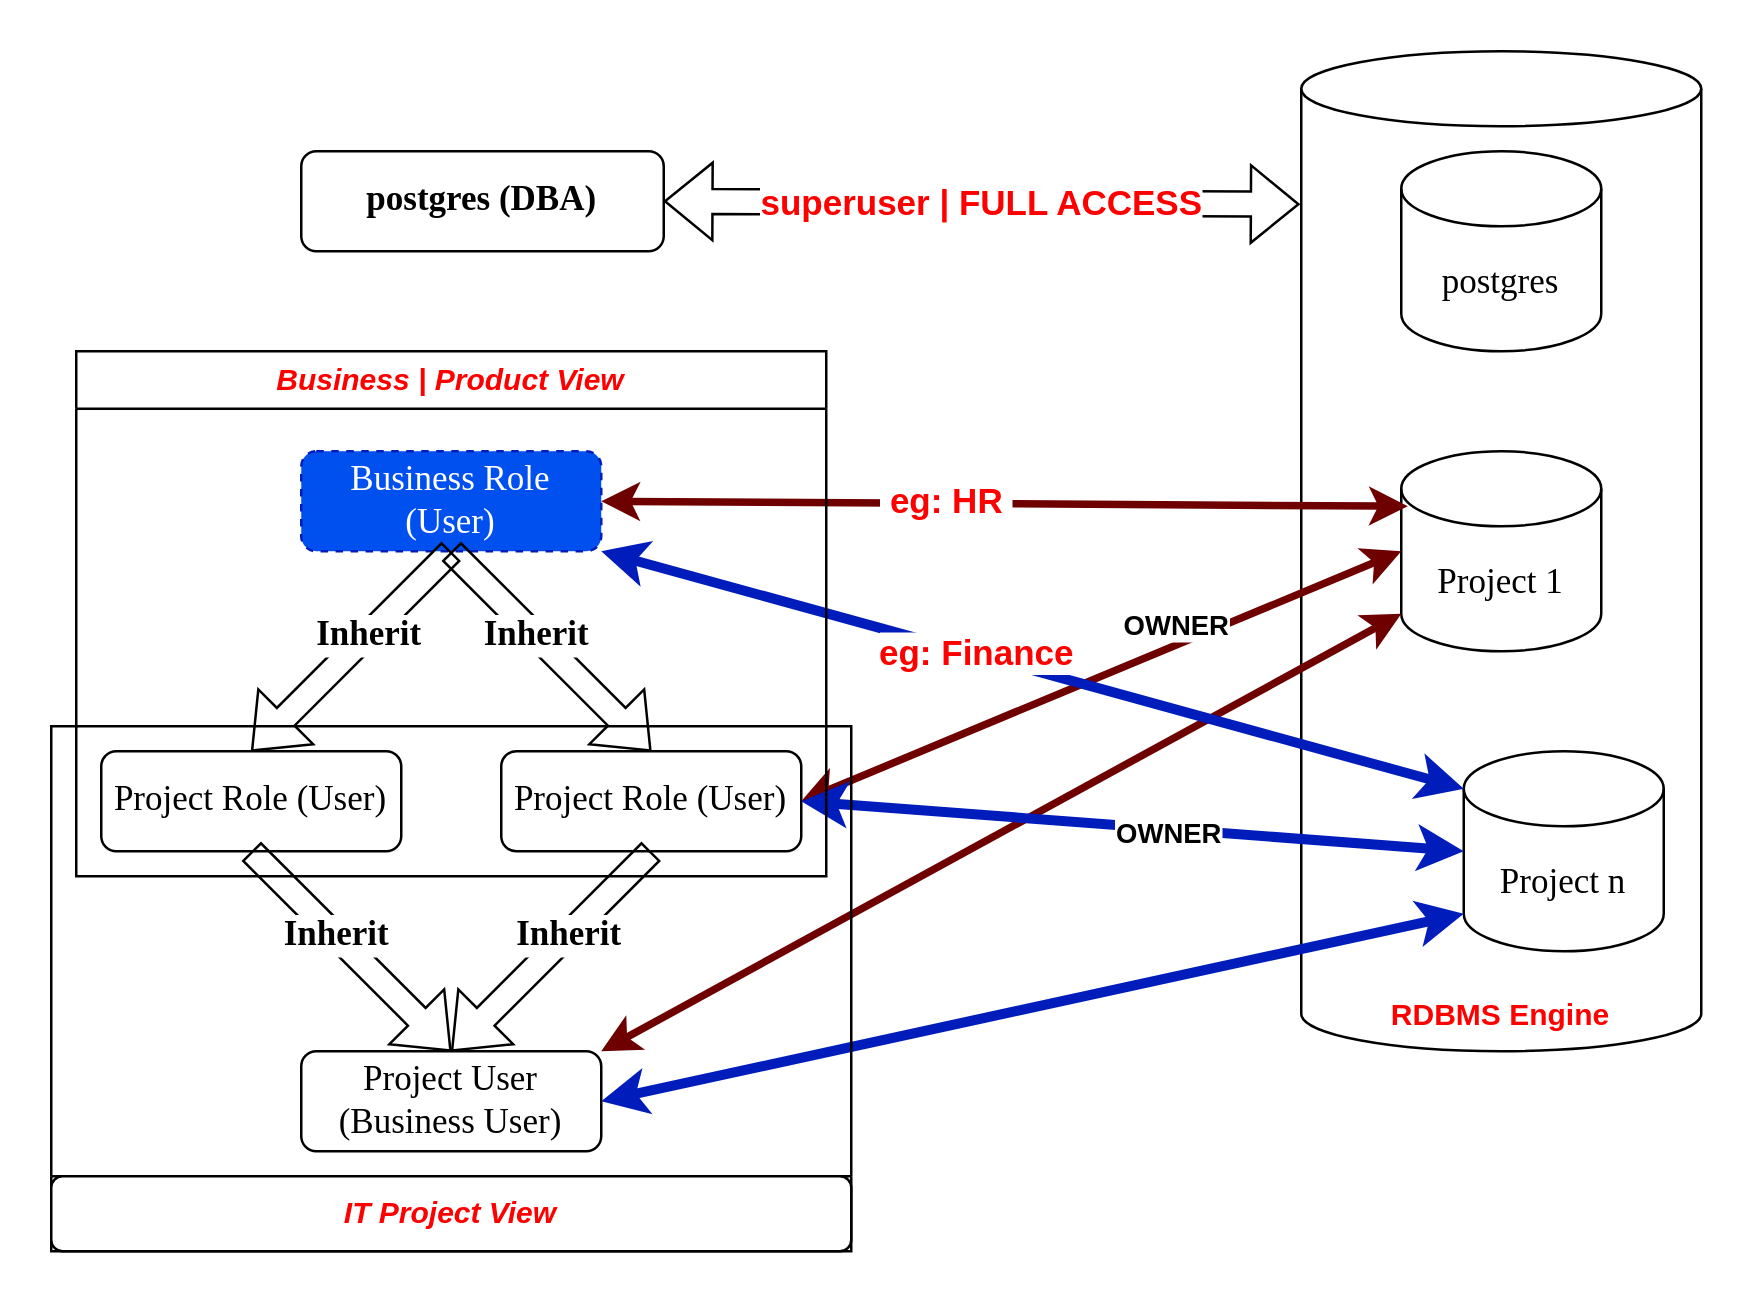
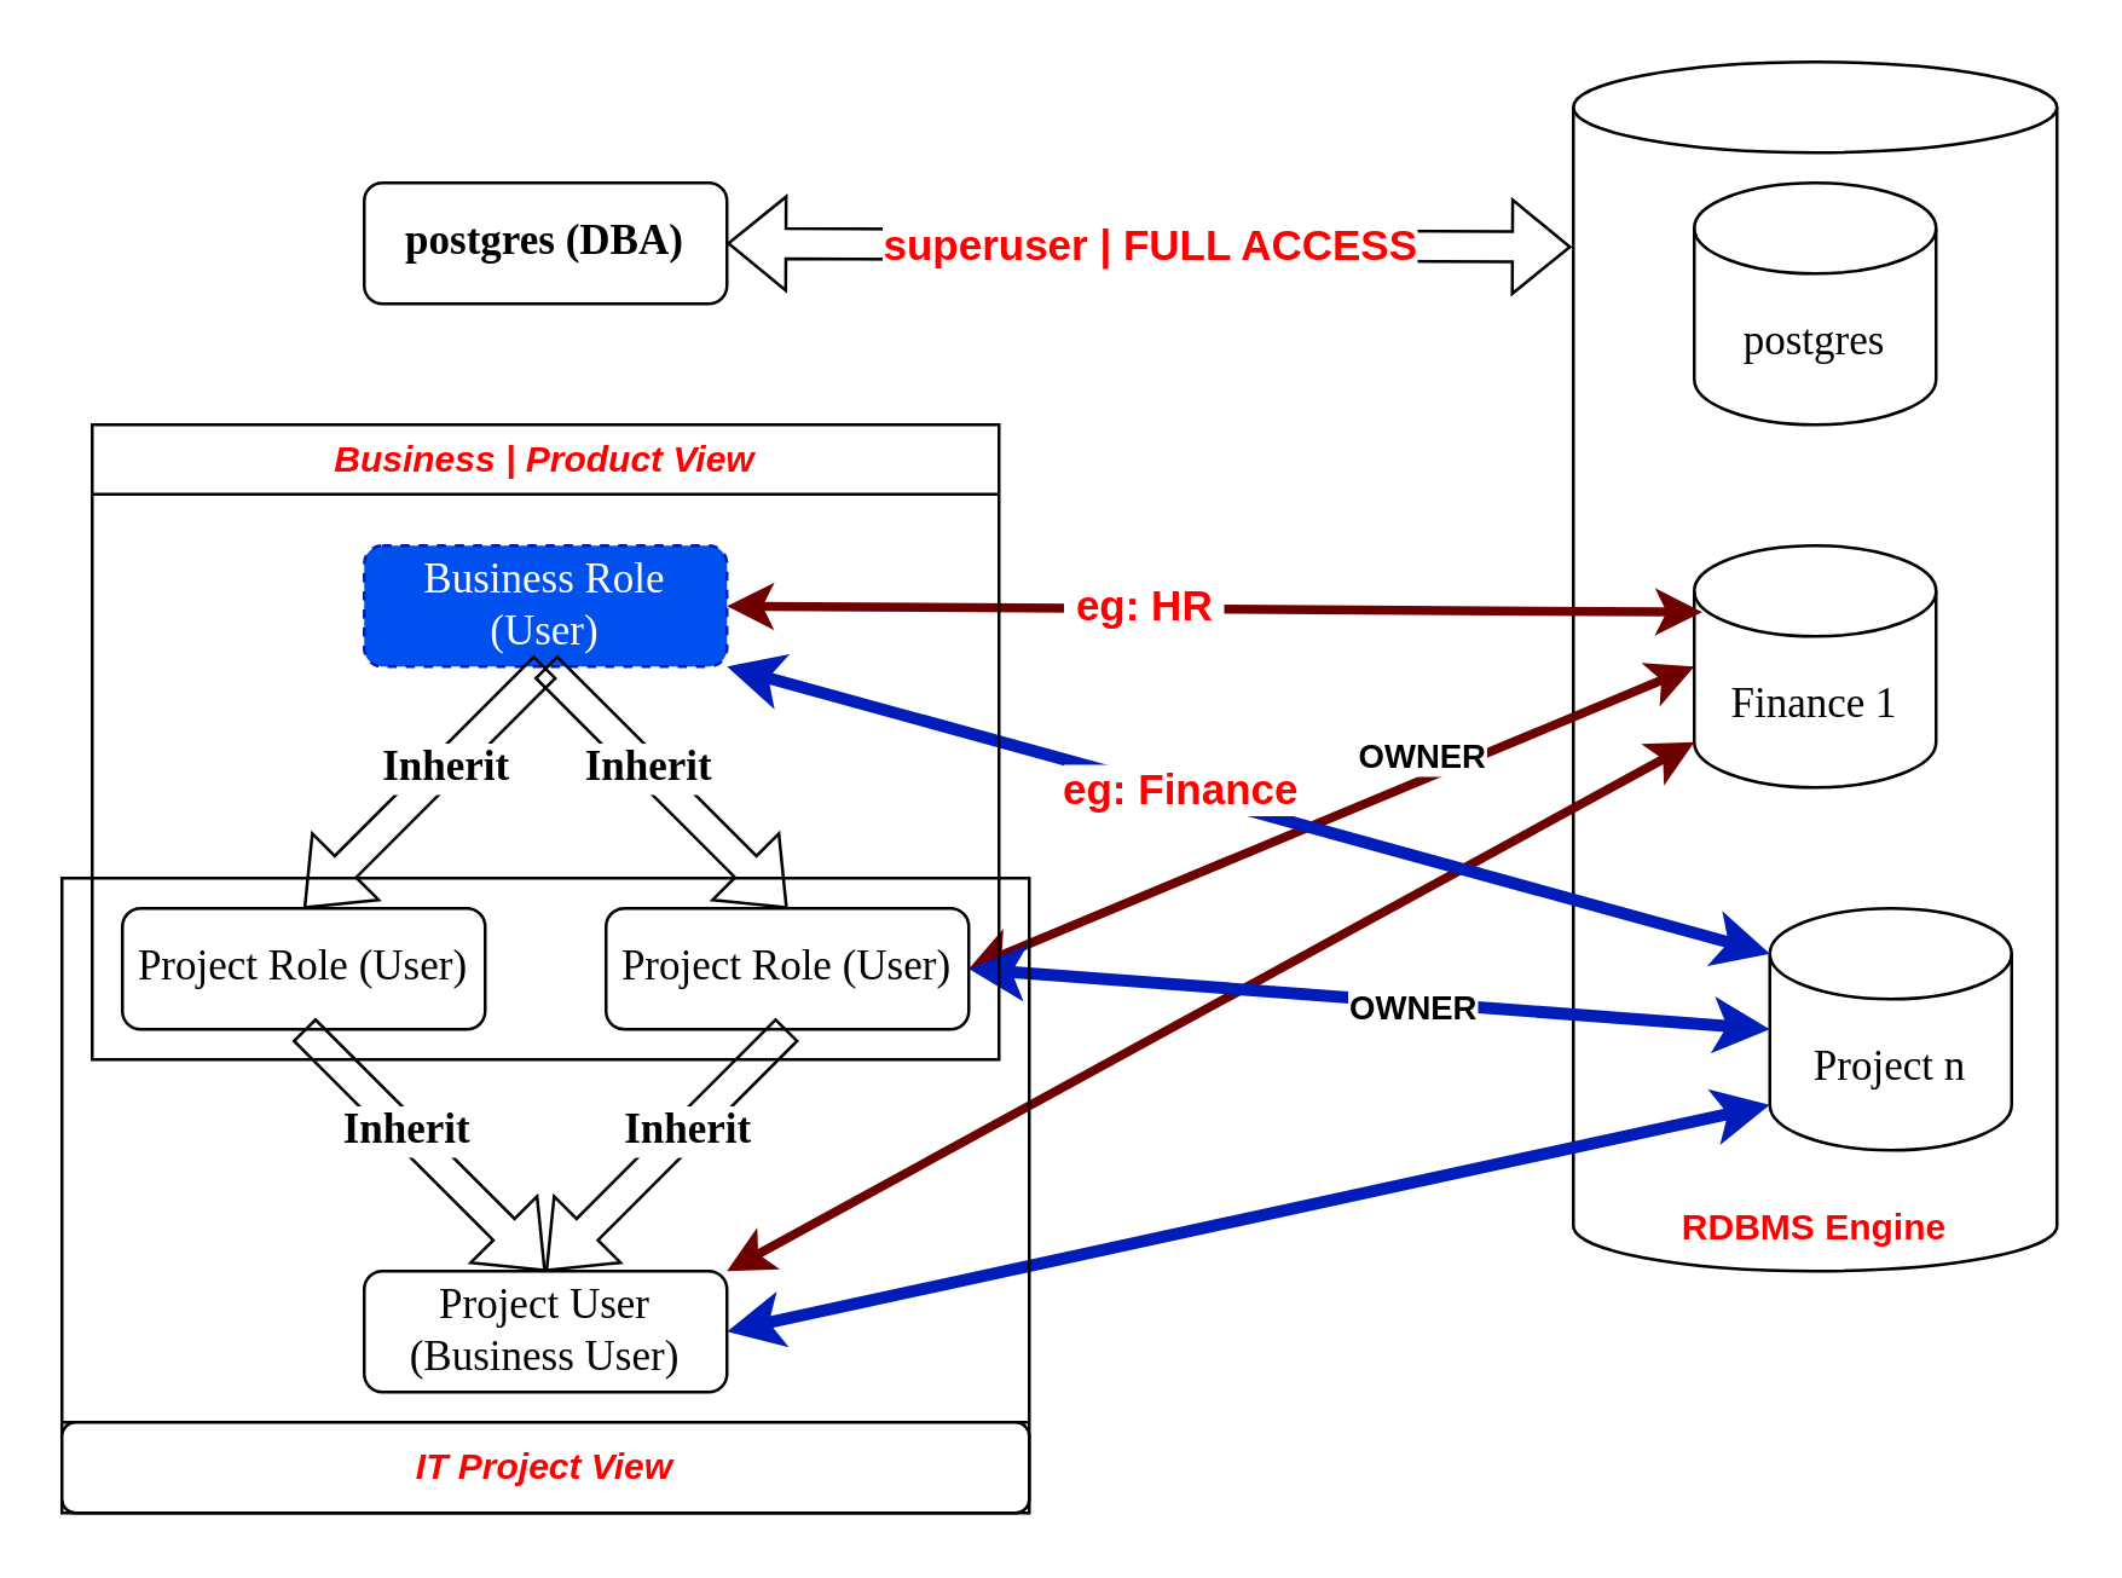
  <mxCell id="0" />
  <mxCell id="1" parent="0" />
  <mxCell id="2" value="RDBMS Engine" style="shape=cylinder3;whiteSpace=wrap;html=1;boundedLbl=1;backgroundOutline=1;size=15;verticalAlign=bottom;fontColor=#FF0000;fontStyle=1" vertex="1" parent="1"><mxGeometry x="520" y="20" width="160" height="400" as="geometry" /></mxCell>
- <mxCell id="3" value="postgres (DBA)" style="rounded=1;whiteSpace=wrap;html=1;fontFamily=Verdana;fontSize=14;fontStyle=1" vertex="1" parent="1"><mxGeometry x="120" y="60" width="145" height="40" as="geometry" /></mxCell>
- <mxCell id="4" value="Project 1" style="shape=cylinder3;whiteSpace=wrap;html=1;boundedLbl=1;backgroundOutline=1;size=15;fontFamily=Verdana;fontSize=14;" vertex="1" parent="1"><mxGeometry x="560" y="180" width="80" height="80" as="geometry" /></mxCell>
+ <mxCell id="3" value="postgres (DBA)" style="rounded=1;whiteSpace=wrap;html=1;fontFamily=Verdana;fontSize=14;fontStyle=1" vertex="1" parent="1"><mxGeometry x="120" y="60" width="120" height="40" as="geometry" /></mxCell>
+ <mxCell id="4" value="Finance 1" style="shape=cylinder3;whiteSpace=wrap;html=1;boundedLbl=1;backgroundOutline=1;size=15;fontFamily=Verdana;fontSize=14;" vertex="1" parent="1"><mxGeometry x="560" y="180" width="80" height="80" as="geometry" /></mxCell>
  <mxCell id="5" value="Project n" style="shape=cylinder3;whiteSpace=wrap;html=1;boundedLbl=1;backgroundOutline=1;size=15;fontFamily=Verdana;fontSize=14;" vertex="1" parent="1"><mxGeometry x="585" y="300" width="80" height="80" as="geometry" /></mxCell>
  <mxCell id="6" value="Business Role (User)" style="rounded=1;whiteSpace=wrap;html=1;fontFamily=Verdana;fontSize=14;fillColor=#0050ef;fontColor=#ffffff;strokeColor=#001DBC;dashed=1;" vertex="1" parent="1"><mxGeometry x="120" y="180" width="120" height="40" as="geometry" /></mxCell>
  <mxCell id="7" value="Project Role (User)" style="rounded=1;whiteSpace=wrap;html=1;fontFamily=Verdana;fontSize=14;" vertex="1" parent="1"><mxGeometry x="40" y="300" width="120" height="40" as="geometry" /></mxCell>
  <mxCell id="8" value="postgres" style="shape=cylinder3;whiteSpace=wrap;html=1;boundedLbl=1;backgroundOutline=1;size=15;fontFamily=Verdana;fontSize=14;" vertex="1" parent="1"><mxGeometry x="560" y="60" width="80" height="80" as="geometry" /></mxCell>
  <mxCell id="9" value="" style="shape=flexArrow;endArrow=classic;html=1;rounded=0;exitX=0.5;exitY=1;exitDx=0;exitDy=0;entryX=0.5;entryY=0;entryDx=0;entryDy=0;fontFamily=Verdana;fontSize=14;" edge="1" parent="1" source="6" target="7"><mxGeometry width="50" height="50" relative="1" as="geometry"><mxPoint x="270" y="190" as="sourcePoint" /><mxPoint x="320" y="140" as="targetPoint" /></mxGeometry></mxCell>
  <mxCell id="10" value="Inherit" style="edgeLabel;html=1;align=center;verticalAlign=middle;resizable=0;points=[];fontFamily=Verdana;fontSize=14;fontStyle=1" connectable="0" vertex="1" parent="9"><mxGeometry x="-0.175" relative="1" as="geometry"><mxPoint as="offset" /></mxGeometry></mxCell>
  <mxCell id="11" value="superuser | FULL ACCESS" style="shape=flexArrow;endArrow=classic;startArrow=classic;html=1;rounded=0;exitX=1;exitY=0.5;exitDx=0;exitDy=0;entryX=-0.004;entryY=0.153;entryDx=0;entryDy=0;entryPerimeter=0;fontStyle=1;fontColor=#FF0000;fontSize=14;" edge="1" parent="1" source="3" target="2"><mxGeometry width="100" height="100" relative="1" as="geometry"><mxPoint x="240" y="240" as="sourcePoint" /><mxPoint x="340" y="140" as="targetPoint" /></mxGeometry></mxCell>
  <mxCell id="12" value="Project User (Business User)" style="rounded=1;whiteSpace=wrap;html=1;fontFamily=Verdana;fontSize=14;" vertex="1" parent="1"><mxGeometry x="120" y="420" width="120" height="40" as="geometry" /></mxCell>
  <mxCell id="13" value="" style="shape=flexArrow;endArrow=classic;html=1;rounded=0;exitX=0.5;exitY=1;exitDx=0;exitDy=0;entryX=0.5;entryY=0;entryDx=0;entryDy=0;fontFamily=Verdana;fontSize=14;" edge="1" parent="1" source="7" target="12"><mxGeometry width="50" height="50" relative="1" as="geometry"><mxPoint x="150" y="230" as="sourcePoint" /><mxPoint x="150" y="310" as="targetPoint" /></mxGeometry></mxCell>
  <mxCell id="14" value="Inherit" style="edgeLabel;html=1;align=center;verticalAlign=middle;resizable=0;points=[];fontFamily=Verdana;fontSize=14;fontStyle=1" connectable="0" vertex="1" parent="13"><mxGeometry x="-0.175" relative="1" as="geometry"><mxPoint as="offset" /></mxGeometry></mxCell>
  <mxCell id="15" value="Project Role (User)" style="rounded=1;whiteSpace=wrap;html=1;fontFamily=Verdana;fontSize=14;" vertex="1" parent="1"><mxGeometry x="200" y="300" width="120" height="40" as="geometry" /></mxCell>
  <mxCell id="16" value="" style="shape=flexArrow;endArrow=classic;html=1;rounded=0;exitX=0.5;exitY=1;exitDx=0;exitDy=0;entryX=0.5;entryY=0;entryDx=0;entryDy=0;fontFamily=Verdana;fontSize=14;" edge="1" parent="1" source="6" target="15"><mxGeometry width="50" height="50" relative="1" as="geometry"><mxPoint x="190" y="230" as="sourcePoint" /><mxPoint x="110" y="310" as="targetPoint" /></mxGeometry></mxCell>
  <mxCell id="17" value="Inherit" style="edgeLabel;html=1;align=center;verticalAlign=middle;resizable=0;points=[];fontFamily=Verdana;fontSize=14;fontStyle=1" connectable="0" vertex="1" parent="16"><mxGeometry x="-0.175" relative="1" as="geometry"><mxPoint as="offset" /></mxGeometry></mxCell>
  <mxCell id="18" value="" style="shape=flexArrow;endArrow=classic;html=1;rounded=0;exitX=0.5;exitY=1;exitDx=0;exitDy=0;fontFamily=Verdana;fontSize=14;" edge="1" parent="1" source="15"><mxGeometry width="50" height="50" relative="1" as="geometry"><mxPoint x="110" y="350" as="sourcePoint" /><mxPoint x="180" y="420" as="targetPoint" /></mxGeometry></mxCell>
  <mxCell id="19" value="Inherit" style="edgeLabel;html=1;align=center;verticalAlign=middle;resizable=0;points=[];fontFamily=Verdana;fontSize=14;fontStyle=1" connectable="0" vertex="1" parent="18"><mxGeometry x="-0.175" relative="1" as="geometry"><mxPoint as="offset" /></mxGeometry></mxCell>
  <mxCell id="20" value="" style="endArrow=classic;startArrow=classic;html=1;rounded=0;entryX=0.033;entryY=0.275;entryDx=0;entryDy=0;entryPerimeter=0;exitX=1;exitY=0.5;exitDx=0;exitDy=0;fillColor=#a20025;strokeColor=#6F0000;fontStyle=1;strokeWidth=3;" edge="1" parent="1" source="6" target="4"><mxGeometry width="50" height="50" relative="1" as="geometry"><mxPoint x="270" y="310" as="sourcePoint" /><mxPoint x="320" y="260" as="targetPoint" /></mxGeometry></mxCell>
  <mxCell id="21" value="&amp;nbsp;eg: HR&amp;nbsp;" style="edgeLabel;html=1;align=center;verticalAlign=middle;resizable=0;points=[];fontStyle=1;fontSize=14;fontColor=#FF0000;" connectable="0" vertex="1" parent="20"><mxGeometry x="-0.153" y="1" relative="1" as="geometry"><mxPoint as="offset" /></mxGeometry></mxCell>
  <mxCell id="22" value="OWNER" style="endArrow=classic;startArrow=classic;html=1;rounded=0;exitX=1;exitY=0.5;exitDx=0;exitDy=0;entryX=0;entryY=0.5;entryDx=0;entryDy=0;entryPerimeter=0;fillColor=#a20025;strokeColor=#6F0000;fontStyle=1;strokeWidth=3;" edge="1" parent="1" source="15" target="4"><mxGeometry x="0.272" y="7" width="50" height="50" relative="1" as="geometry"><mxPoint x="250" y="210" as="sourcePoint" /><mxPoint x="570" y="230" as="targetPoint" /><mxPoint as="offset" /></mxGeometry></mxCell>
  <mxCell id="23" value="" style="endArrow=classic;startArrow=classic;html=1;rounded=0;exitX=1;exitY=0;exitDx=0;exitDy=0;entryX=0;entryY=1;entryDx=0;entryDy=-15;entryPerimeter=0;fillColor=#a20025;strokeColor=#6F0000;fontStyle=1;strokeWidth=3;" edge="1" parent="1" source="12" target="4"><mxGeometry width="50" height="50" relative="1" as="geometry"><mxPoint x="330" y="330" as="sourcePoint" /><mxPoint x="530" y="280" as="targetPoint" /></mxGeometry></mxCell>
  <mxCell id="24" value="" style="endArrow=classic;startArrow=classic;html=1;rounded=0;entryX=0;entryY=0.5;entryDx=0;entryDy=0;entryPerimeter=0;fillColor=#0050ef;strokeColor=#001DBC;strokeWidth=4;" edge="1" parent="1" target="5"><mxGeometry width="50" height="50" relative="1" as="geometry"><mxPoint x="320" y="320" as="sourcePoint" /><mxPoint x="570" y="230" as="targetPoint" /></mxGeometry></mxCell>
  <mxCell id="25" value="OWNER" style="edgeLabel;html=1;align=center;verticalAlign=middle;resizable=0;points=[];fontStyle=1" connectable="0" vertex="1" parent="24"><mxGeometry x="0.106" y="-1" relative="1" as="geometry"><mxPoint as="offset" /></mxGeometry></mxCell>
  <mxCell id="26" value="" style="endArrow=classic;startArrow=classic;html=1;rounded=0;exitX=1;exitY=0.5;exitDx=0;exitDy=0;entryX=0;entryY=1;entryDx=0;entryDy=-15;entryPerimeter=0;fillColor=#0050ef;strokeColor=#001DBC;strokeWidth=4;" edge="1" parent="1" source="12" target="5"><mxGeometry width="50" height="50" relative="1" as="geometry"><mxPoint x="330" y="330" as="sourcePoint" /><mxPoint x="560" y="340" as="targetPoint" /></mxGeometry></mxCell>
  <mxCell id="27" value="" style="endArrow=classic;startArrow=classic;html=1;rounded=0;entryX=0;entryY=0;entryDx=0;entryDy=15;entryPerimeter=0;exitX=1;exitY=1;exitDx=0;exitDy=0;fillColor=#0050ef;strokeColor=#001DBC;strokeWidth=4;" edge="1" parent="1" source="6" target="5"><mxGeometry width="50" height="50" relative="1" as="geometry"><mxPoint x="280" y="260" as="sourcePoint" /><mxPoint x="573" y="212" as="targetPoint" /></mxGeometry></mxCell>
  <mxCell id="28" value="eg: Finance" style="edgeLabel;html=1;align=center;verticalAlign=middle;resizable=0;points=[];fontStyle=1;fontSize=14;fontColor=#FF0000;" connectable="0" vertex="1" parent="27"><mxGeometry x="-0.135" y="1" relative="1" as="geometry"><mxPoint as="offset" /></mxGeometry></mxCell>
  <mxCell id="29" value="Business | Product View" style="swimlane;whiteSpace=wrap;html=1;fontStyle=3;fontColor=#FF0000;" vertex="1" parent="1"><mxGeometry x="30" y="140" width="300" height="210" as="geometry" /></mxCell>
  <mxCell id="30" value="" style="swimlane;whiteSpace=wrap;html=1;startSize=30;rotation=180;" vertex="1" parent="1"><mxGeometry x="20" y="290" width="320" height="210" as="geometry" /></mxCell>
  <mxCell id="31" value="IT Project View" style="rounded=1;whiteSpace=wrap;html=1;fontStyle=3;fontColor=#FF0000;" vertex="1" parent="1"><mxGeometry x="20" y="470" width="320" height="30" as="geometry" /></mxCell>
